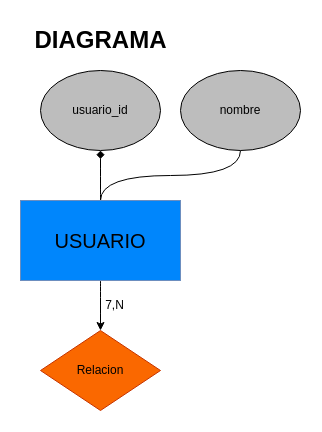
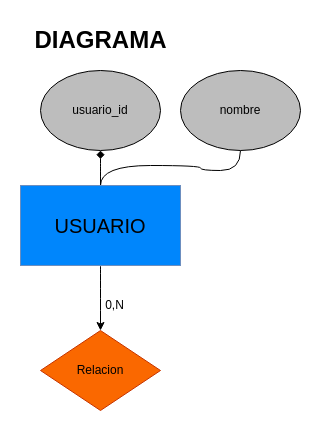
  <mxCell id="0" />
  <mxCell id="1" parent="0" />
  <mxCell id="2" style="edgeStyle=orthogonalEdgeStyle;rounded=0;orthogonalLoop=1;jettySize=auto;html=1;exitX=0.5;exitY=0;exitDx=0;exitDy=0;curved=1;endArrow=diamond;" edge="1" parent="1" source="5" target="7"><mxGeometry relative="1" as="geometry" /></mxCell>
  <mxCell id="3" style="edgeStyle=orthogonalEdgeStyle;rounded=0;orthogonalLoop=1;jettySize=auto;html=1;exitX=0.5;exitY=0;exitDx=0;exitDy=0;entryX=0.5;entryY=1;entryDx=0;entryDy=0;curved=1;strokeColor=default;endArrow=none;" edge="1" parent="1" source="5" target="9"><mxGeometry relative="1" as="geometry" /></mxCell>
  <mxCell id="4" style="edgeStyle=orthogonalEdgeStyle;rounded=0;orthogonalLoop=1;jettySize=auto;html=1;exitX=0.5;exitY=1;exitDx=0;exitDy=0;entryX=0.5;entryY=0;entryDx=0;entryDy=0;curved=1;" edge="1" parent="1" source="5" target="8"><mxGeometry relative="1" as="geometry" /></mxCell>
- <mxCell id="5" value="&lt;font style=&quot;font-size: 20px;&quot;&gt;USUARIO&lt;/font&gt;" style="rounded=0;whiteSpace=wrap;html=1;fillColor=#0086FC;strokeColor=#6c8ebf;" vertex="1" parent="1"><mxGeometry x="20" y="200" width="160" height="80" as="geometry" /></mxCell>
+ <mxCell id="5" value="&lt;font style=&quot;font-size: 20px;&quot;&gt;USUARIO&lt;/font&gt;" style="rounded=0;whiteSpace=wrap;html=1;fillColor=#0086FC;strokeColor=#6c8ebf;" vertex="1" parent="1"><mxGeometry x="20" y="185" width="160" height="80" as="geometry" /></mxCell>
  <mxCell id="6" value="DIAGRAMA" style="text;strokeColor=none;fillColor=none;html=1;fontSize=24;fontStyle=1;verticalAlign=middle;align=center;" vertex="1" parent="1"><mxGeometry x="50" y="20" width="100" height="40" as="geometry" /></mxCell>
  <mxCell id="7" value="usuario_id" style="ellipse;whiteSpace=wrap;html=1;fillColor=#BDBDBD;" vertex="1" parent="1"><mxGeometry x="40" y="70" width="120" height="80" as="geometry" /></mxCell>
  <mxCell id="8" value="Relacion" style="rhombus;whiteSpace=wrap;html=1;fillColor=#fa6800;fontColor=#000000;strokeColor=#C73500;" vertex="1" parent="1"><mxGeometry x="40" y="330" width="120" height="80" as="geometry" /></mxCell>
  <mxCell id="9" value="nombre" style="ellipse;whiteSpace=wrap;html=1;fillColor=#BDBDBD;" vertex="1" parent="1"><mxGeometry x="180" y="70" width="120" height="80" as="geometry" /></mxCell>
- <mxCell id="10" value="7,N" style="text;html=1;align=center;verticalAlign=middle;resizable=0;points=[];autosize=1;strokeColor=none;fillColor=none;" vertex="1" parent="1"><mxGeometry x="94" y="290" width="40" height="30" as="geometry" /></mxCell>
+ <mxCell id="10" value="0,N" style="text;html=1;align=center;verticalAlign=middle;resizable=0;points=[];autosize=1;strokeColor=none;fillColor=none;" vertex="1" parent="1"><mxGeometry x="94" y="290" width="40" height="30" as="geometry" /></mxCell>
